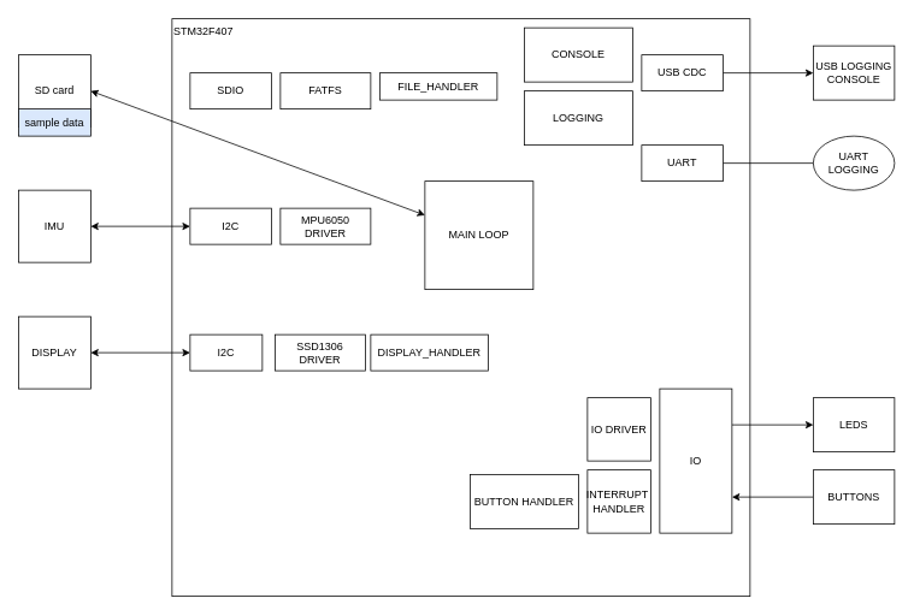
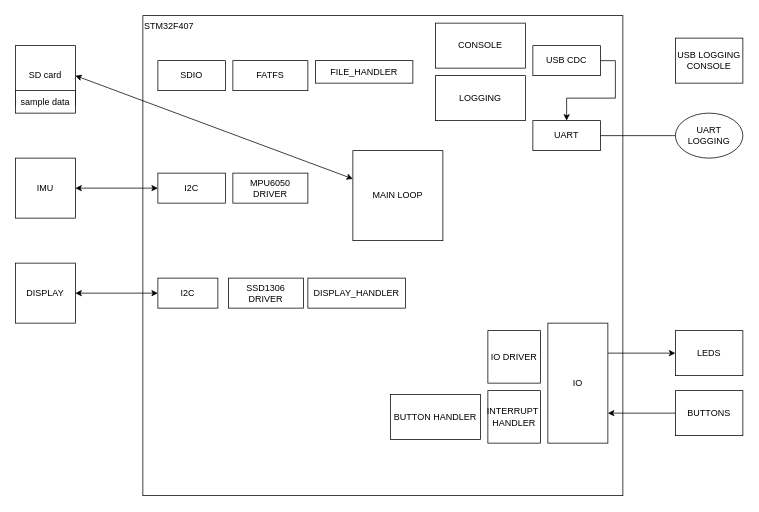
  <mxCell id="0" />
  <mxCell id="1" parent="0" />
  <mxCell id="2" value="STM32F407" style="whiteSpace=wrap;html=1;aspect=fixed;align=left;verticalAlign=top;" vertex="1" parent="1"><mxGeometry x="190" y="20" width="640" height="640" as="geometry" /></mxCell>
  <mxCell id="3" value="SD card" style="whiteSpace=wrap;html=1;aspect=fixed;" vertex="1" parent="1"><mxGeometry x="20" y="60" width="80" height="80" as="geometry" /></mxCell>
- <mxCell id="4" value="sample data" style="rounded=0;whiteSpace=wrap;html=1;fillColor=#dae8fc;" vertex="1" parent="1"><mxGeometry x="20" y="120" width="80" height="30" as="geometry" /></mxCell>
+ <mxCell id="4" value="sample data" style="rounded=0;whiteSpace=wrap;html=1;" vertex="1" parent="1"><mxGeometry x="20" y="120" width="80" height="30" as="geometry" /></mxCell>
  <mxCell id="5" value="" style="endArrow=classic;html=1;rounded=0;exitX=1;exitY=0.5;exitDx=0;exitDy=0;startArrow=classic;startFill=1;" edge="1" parent="1" source="3" target="34"><mxGeometry width="50" height="50" relative="1" as="geometry"><mxPoint x="380" y="460" as="sourcePoint" /><mxPoint x="430" y="410" as="targetPoint" /></mxGeometry></mxCell>
  <mxCell id="6" value="" style="edgeStyle=orthogonalEdgeStyle;rounded=0;orthogonalLoop=1;jettySize=auto;html=1;startArrow=classic;startFill=1;" edge="1" parent="1" source="7" target="9"><mxGeometry relative="1" as="geometry" /></mxCell>
  <mxCell id="7" value="IMU" style="whiteSpace=wrap;html=1;aspect=fixed;" vertex="1" parent="1"><mxGeometry x="20" y="210" width="80" height="80" as="geometry" /></mxCell>
  <mxCell id="8" value="SDIO" style="rounded=0;whiteSpace=wrap;html=1;" vertex="1" parent="1"><mxGeometry x="210" y="80" width="90" height="40" as="geometry" /></mxCell>
  <mxCell id="9" value="I2C" style="rounded=0;whiteSpace=wrap;html=1;" vertex="1" parent="1"><mxGeometry x="210" y="230" width="90" height="40" as="geometry" /></mxCell>
  <mxCell id="10" value="I2C" style="rounded=0;whiteSpace=wrap;html=1;" vertex="1" parent="1"><mxGeometry x="210" y="370" width="80" height="40" as="geometry" /></mxCell>
  <mxCell id="11" style="edgeStyle=orthogonalEdgeStyle;rounded=0;orthogonalLoop=1;jettySize=auto;html=1;exitX=1;exitY=0.5;exitDx=0;exitDy=0;startArrow=classic;startFill=1;" edge="1" parent="1" source="12" target="10"><mxGeometry relative="1" as="geometry" /></mxCell>
  <mxCell id="12" value="DISPLAY" style="whiteSpace=wrap;html=1;aspect=fixed;" vertex="1" parent="1"><mxGeometry x="20" y="350" width="80" height="80" as="geometry" /></mxCell>
  <mxCell id="13" value="FATFS" style="rounded=0;whiteSpace=wrap;html=1;" vertex="1" parent="1"><mxGeometry x="310" y="80" width="100" height="40" as="geometry" /></mxCell>
  <mxCell id="14" value="SSD1306 DRIVER" style="rounded=0;whiteSpace=wrap;html=1;" vertex="1" parent="1"><mxGeometry x="304" y="370" width="100" height="40" as="geometry" /></mxCell>
  <mxCell id="15" value="FILE_HANDLER" style="rounded=0;whiteSpace=wrap;html=1;" vertex="1" parent="1"><mxGeometry x="420" y="80" width="130" height="30" as="geometry" /></mxCell>
  <mxCell id="16" value="MPU6050 DRIVER" style="rounded=0;whiteSpace=wrap;html=1;" vertex="1" parent="1"><mxGeometry x="310" y="230" width="100" height="40" as="geometry" /></mxCell>
  <mxCell id="17" value="DISPLAY_HANDLER" style="rounded=0;whiteSpace=wrap;html=1;" vertex="1" parent="1"><mxGeometry x="410" y="370" width="130" height="40" as="geometry" /></mxCell>
  <mxCell id="18" style="edgeStyle=orthogonalEdgeStyle;rounded=0;orthogonalLoop=1;jettySize=auto;html=1;exitX=1;exitY=0.25;exitDx=0;exitDy=0;" edge="1" parent="1" source="20" target="22"><mxGeometry relative="1" as="geometry" /></mxCell>
  <mxCell id="19" style="edgeStyle=orthogonalEdgeStyle;rounded=0;orthogonalLoop=1;jettySize=auto;html=1;exitX=1;exitY=0.75;exitDx=0;exitDy=0;entryX=0;entryY=0.5;entryDx=0;entryDy=0;startArrow=classic;startFill=1;endArrow=none;endFill=0;" edge="1" parent="1" source="20" target="21"><mxGeometry relative="1" as="geometry" /></mxCell>
  <mxCell id="20" value="IO" style="rounded=0;whiteSpace=wrap;html=1;" vertex="1" parent="1"><mxGeometry x="730" y="430" width="80" height="160" as="geometry" /></mxCell>
  <mxCell id="21" value="BUTTONS" style="rounded=0;whiteSpace=wrap;html=1;" vertex="1" parent="1"><mxGeometry x="900" y="520" width="90" height="60" as="geometry" /></mxCell>
  <mxCell id="22" value="LEDS" style="rounded=0;whiteSpace=wrap;html=1;" vertex="1" parent="1"><mxGeometry x="900" y="440" width="90" height="60" as="geometry" /></mxCell>
  <mxCell id="23" value="INTERRUPT&amp;nbsp; HANDLER" style="whiteSpace=wrap;html=1;aspect=fixed;" vertex="1" parent="1"><mxGeometry x="650" y="520" width="70" height="70" as="geometry" /></mxCell>
  <mxCell id="24" value="IO DRIVER" style="whiteSpace=wrap;html=1;aspect=fixed;" vertex="1" parent="1"><mxGeometry x="650" y="440" width="70" height="70" as="geometry" /></mxCell>
  <mxCell id="25" value="BUTTON HANDLER" style="rounded=0;whiteSpace=wrap;html=1;" vertex="1" parent="1"><mxGeometry x="520" y="525" width="120" height="60" as="geometry" /></mxCell>
  <mxCell id="26" value="USB LOGGING CONSOLE" style="rounded=0;whiteSpace=wrap;html=1;" vertex="1" parent="1"><mxGeometry x="900" y="50" width="90" height="60" as="geometry" /></mxCell>
  <mxCell id="27" value="UART LOGGING" style="ellipse;whiteSpace=wrap;html=1;" vertex="1" parent="1"><mxGeometry x="900" y="150" width="90" height="60" as="geometry" /></mxCell>
  <mxCell id="28" style="edgeStyle=orthogonalEdgeStyle;rounded=0;orthogonalLoop=1;jettySize=auto;html=1;exitX=1;exitY=0.5;exitDx=0;exitDy=0;endArrow=none;" edge="1" parent="1" source="29" target="27"><mxGeometry relative="1" as="geometry" /></mxCell>
  <mxCell id="29" value="UART" style="rounded=0;whiteSpace=wrap;html=1;" vertex="1" parent="1"><mxGeometry x="710" y="160" width="90" height="40" as="geometry" /></mxCell>
- <mxCell id="30" style="edgeStyle=orthogonalEdgeStyle;rounded=0;orthogonalLoop=1;jettySize=auto;html=1;exitX=1;exitY=0.5;exitDx=0;exitDy=0;entryX=0;entryY=0.5;entryDx=0;entryDy=0;" edge="1" parent="1" source="31" target="26"><mxGeometry relative="1" as="geometry" /></mxCell>
+ <mxCell id="30" style="edgeStyle=orthogonalEdgeStyle;rounded=0;orthogonalLoop=1;jettySize=auto;html=1;exitX=1;exitY=0.5;exitDx=0;exitDy=0;" edge="1" parent="1" source="31" target="29"><mxGeometry relative="1" as="geometry" /></mxCell>
  <mxCell id="31" value="USB CDC" style="rounded=0;whiteSpace=wrap;html=1;" vertex="1" parent="1"><mxGeometry x="710" y="60" width="90" height="40" as="geometry" /></mxCell>
  <mxCell id="32" value="LOGGING" style="rounded=0;whiteSpace=wrap;html=1;" vertex="1" parent="1"><mxGeometry x="580" y="100" width="120" height="60" as="geometry" /></mxCell>
  <mxCell id="33" value="CONSOLE" style="rounded=0;whiteSpace=wrap;html=1;" vertex="1" parent="1"><mxGeometry x="580" y="30" width="120" height="60" as="geometry" /></mxCell>
  <mxCell id="34" value="MAIN LOOP" style="whiteSpace=wrap;html=1;aspect=fixed;" vertex="1" parent="1"><mxGeometry x="470" y="200" width="120" height="120" as="geometry" /></mxCell>
